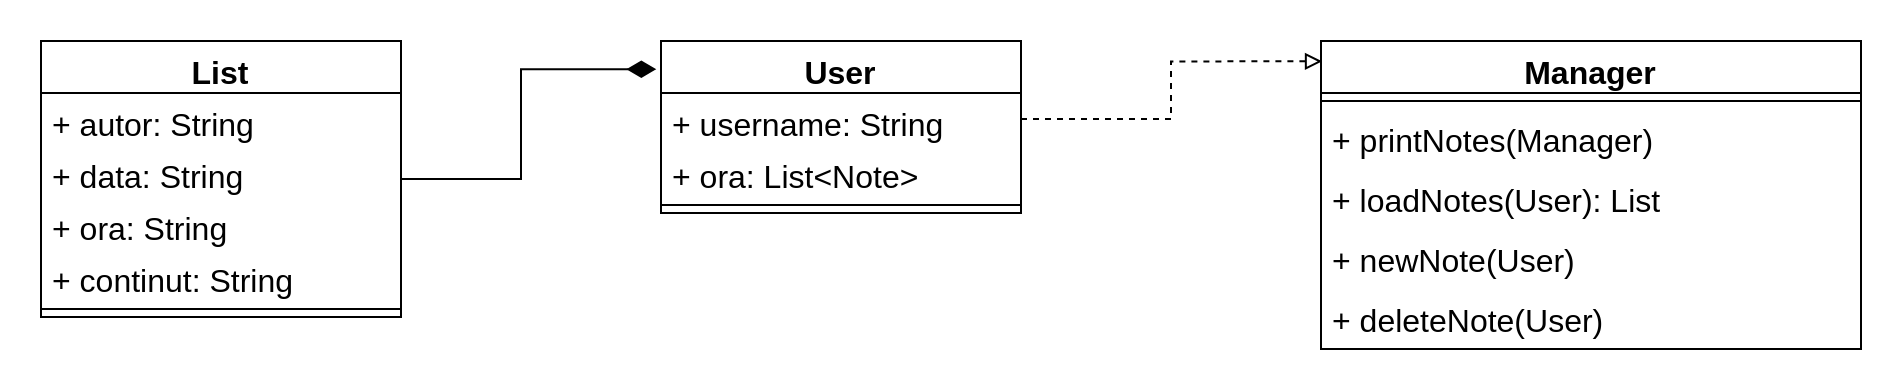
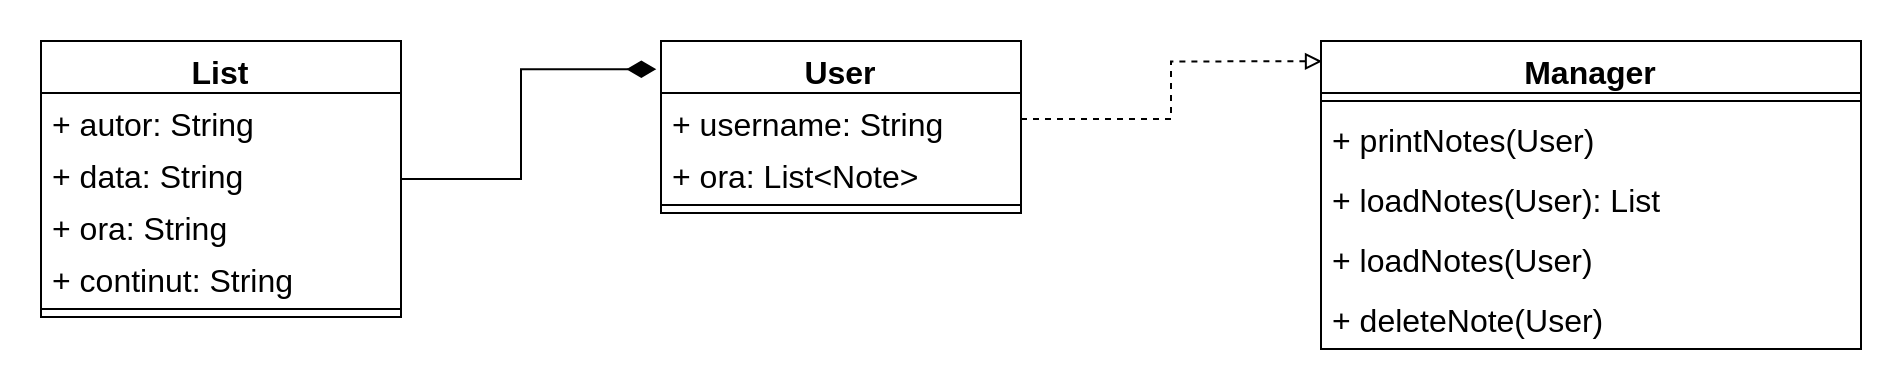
  <mxCell id="0" />
  <mxCell id="1" parent="0" />
  <mxCell id="2" style="edgeStyle=orthogonalEdgeStyle;rounded=0;orthogonalLoop=1;jettySize=auto;html=1;entryX=-0.013;entryY=0.164;entryDx=0;entryDy=0;entryPerimeter=0;endArrow=diamondThin;endFill=1;endSize=12;" edge="1" parent="1" source="3" target="9"><mxGeometry relative="1" as="geometry" /></mxCell>
  <mxCell id="3" value="List" style="swimlane;fontStyle=1;align=center;verticalAlign=top;childLayout=stackLayout;horizontal=1;startSize=26;horizontalStack=0;resizeParent=1;resizeParentMax=0;resizeLast=0;collapsible=1;marginBottom=0;whiteSpace=wrap;html=1;fontSize=16;" vertex="1" parent="1"><mxGeometry x="20" y="20" width="180" height="138" as="geometry" /></mxCell>
  <mxCell id="4" value="+ autor: String" style="text;strokeColor=none;fillColor=none;align=left;verticalAlign=top;spacingLeft=4;spacingRight=4;overflow=hidden;rotatable=0;points=[[0,0.5],[1,0.5]];portConstraint=eastwest;whiteSpace=wrap;html=1;fontSize=16;" vertex="1" parent="3"><mxGeometry y="26" width="180" height="26" as="geometry" /></mxCell>
  <mxCell id="5" value="+ data: String" style="text;strokeColor=none;fillColor=none;align=left;verticalAlign=top;spacingLeft=4;spacingRight=4;overflow=hidden;rotatable=0;points=[[0,0.5],[1,0.5]];portConstraint=eastwest;whiteSpace=wrap;html=1;fontSize=16;" vertex="1" parent="3"><mxGeometry y="52" width="180" height="26" as="geometry" /></mxCell>
  <mxCell id="6" value="+ ora: String" style="text;strokeColor=none;fillColor=none;align=left;verticalAlign=top;spacingLeft=4;spacingRight=4;overflow=hidden;rotatable=0;points=[[0,0.5],[1,0.5]];portConstraint=eastwest;whiteSpace=wrap;html=1;fontSize=16;" vertex="1" parent="3"><mxGeometry y="78" width="180" height="26" as="geometry" /></mxCell>
  <mxCell id="7" value="+ continut: String" style="text;strokeColor=none;fillColor=none;align=left;verticalAlign=top;spacingLeft=4;spacingRight=4;overflow=hidden;rotatable=0;points=[[0,0.5],[1,0.5]];portConstraint=eastwest;whiteSpace=wrap;html=1;fontSize=16;" vertex="1" parent="3"><mxGeometry y="104" width="180" height="26" as="geometry" /></mxCell>
  <mxCell id="8" value="" style="line;strokeWidth=1;fillColor=none;align=left;verticalAlign=middle;spacingTop=-1;spacingLeft=3;spacingRight=3;rotatable=0;labelPosition=right;points=[];portConstraint=eastwest;strokeColor=inherit;fontSize=16;" vertex="1" parent="3"><mxGeometry y="130" width="180" height="8" as="geometry" /></mxCell>
  <mxCell id="9" value="User" style="swimlane;fontStyle=1;align=center;verticalAlign=top;childLayout=stackLayout;horizontal=1;startSize=26;horizontalStack=0;resizeParent=1;resizeParentMax=0;resizeLast=0;collapsible=1;marginBottom=0;whiteSpace=wrap;html=1;fontSize=16;" vertex="1" parent="1"><mxGeometry x="330" y="20" width="180" height="86" as="geometry" /></mxCell>
  <mxCell id="10" value="+ username: String" style="text;strokeColor=none;fillColor=none;align=left;verticalAlign=top;spacingLeft=4;spacingRight=4;overflow=hidden;rotatable=0;points=[[0,0.5],[1,0.5]];portConstraint=eastwest;whiteSpace=wrap;html=1;fontSize=16;" vertex="1" parent="9"><mxGeometry y="26" width="180" height="26" as="geometry" /></mxCell>
  <mxCell id="11" value="+ ora: List&amp;lt;Note&amp;gt;" style="text;strokeColor=none;fillColor=none;align=left;verticalAlign=top;spacingLeft=4;spacingRight=4;overflow=hidden;rotatable=0;points=[[0,0.5],[1,0.5]];portConstraint=eastwest;whiteSpace=wrap;html=1;fontSize=16;" vertex="1" parent="9"><mxGeometry y="52" width="180" height="26" as="geometry" /></mxCell>
  <mxCell id="12" value="" style="line;strokeWidth=1;fillColor=none;align=left;verticalAlign=middle;spacingTop=-1;spacingLeft=3;spacingRight=3;rotatable=0;labelPosition=right;points=[];portConstraint=eastwest;strokeColor=inherit;fontSize=16;" vertex="1" parent="9"><mxGeometry y="78" width="180" height="8" as="geometry" /></mxCell>
  <mxCell id="13" value="Manager" style="swimlane;fontStyle=1;align=center;verticalAlign=top;childLayout=stackLayout;horizontal=1;startSize=26;horizontalStack=0;resizeParent=1;resizeParentMax=0;resizeLast=0;collapsible=1;marginBottom=0;whiteSpace=wrap;html=1;fontSize=16;" vertex="1" parent="1"><mxGeometry x="660" y="20" width="270" height="154" as="geometry" /></mxCell>
  <mxCell id="14" value="" style="line;strokeWidth=1;fillColor=none;align=left;verticalAlign=middle;spacingTop=-1;spacingLeft=3;spacingRight=3;rotatable=0;labelPosition=right;points=[];portConstraint=eastwest;strokeColor=inherit;fontSize=16;" vertex="1" parent="13"><mxGeometry y="26" width="270" height="8" as="geometry" /></mxCell>
- <mxCell id="15" value="+ printNotes(Manager)" style="text;strokeColor=none;fillColor=none;align=left;verticalAlign=top;spacingLeft=4;spacingRight=4;overflow=hidden;rotatable=0;points=[[0,0.5],[1,0.5]];portConstraint=eastwest;whiteSpace=wrap;html=1;fontSize=16;" vertex="1" parent="13"><mxGeometry y="34" width="270" height="30" as="geometry" /></mxCell>
+ <mxCell id="15" value="+ printNotes(User)" style="text;strokeColor=none;fillColor=none;align=left;verticalAlign=top;spacingLeft=4;spacingRight=4;overflow=hidden;rotatable=0;points=[[0,0.5],[1,0.5]];portConstraint=eastwest;whiteSpace=wrap;html=1;fontSize=16;" vertex="1" parent="13"><mxGeometry y="34" width="270" height="30" as="geometry" /></mxCell>
  <mxCell id="16" value="+ loadNotes(User): List" style="text;strokeColor=none;fillColor=none;align=left;verticalAlign=top;spacingLeft=4;spacingRight=4;overflow=hidden;rotatable=0;points=[[0,0.5],[1,0.5]];portConstraint=eastwest;whiteSpace=wrap;html=1;fontSize=16;" vertex="1" parent="13"><mxGeometry y="64" width="270" height="30" as="geometry" /></mxCell>
- <mxCell id="17" value="+ newNote(User)" style="text;strokeColor=none;fillColor=none;align=left;verticalAlign=top;spacingLeft=4;spacingRight=4;overflow=hidden;rotatable=0;points=[[0,0.5],[1,0.5]];portConstraint=eastwest;whiteSpace=wrap;html=1;fontSize=16;" vertex="1" parent="13"><mxGeometry y="94" width="270" height="30" as="geometry" /></mxCell>
+ <mxCell id="17" value="+ loadNotes(User)" style="text;strokeColor=none;fillColor=none;align=left;verticalAlign=top;spacingLeft=4;spacingRight=4;overflow=hidden;rotatable=0;points=[[0,0.5],[1,0.5]];portConstraint=eastwest;whiteSpace=wrap;html=1;fontSize=16;" vertex="1" parent="13"><mxGeometry y="94" width="270" height="30" as="geometry" /></mxCell>
  <mxCell id="18" value="+ deleteNote(User)" style="text;strokeColor=none;fillColor=none;align=left;verticalAlign=top;spacingLeft=4;spacingRight=4;overflow=hidden;rotatable=0;points=[[0,0.5],[1,0.5]];portConstraint=eastwest;whiteSpace=wrap;html=1;fontSize=16;" vertex="1" parent="13"><mxGeometry y="124" width="270" height="30" as="geometry" /></mxCell>
  <mxCell id="19" style="edgeStyle=orthogonalEdgeStyle;rounded=0;orthogonalLoop=1;jettySize=auto;html=1;entryX=0.002;entryY=0.066;entryDx=0;entryDy=0;entryPerimeter=0;endArrow=block;endFill=0;dashed=1;" edge="1" parent="1" source="10" target="13"><mxGeometry relative="1" as="geometry" /></mxCell>
